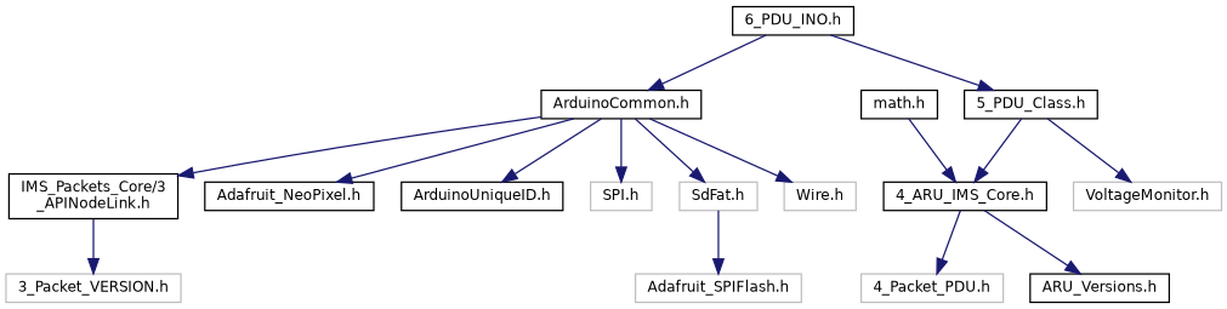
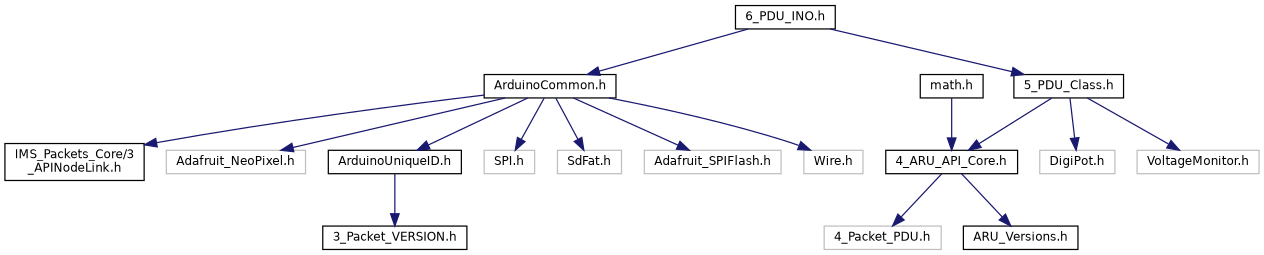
  digraph {
    node [color=grey75 fillcolor=white fontname=Helvetica fontsize=10 shape=record style=filled]
    edge [color=midnightblue fontname=Helvetica fontsize=10 labelfontname=Helvetica labelfontsize=10 style=solid]
    n1 [color=black height=0.2 label="6_PDU_INO.h" width=0.4]
    n2 [color=black height=0.2 label="ArduinoCommon.h" width=0.4]
    n3 [color=black height=0.2 label="5_PDU_Class.h" width=0.4]
    n4 [color=black height=0.2 label="IMS_Packets_Core/3\l_APINodeLink.h" width=0.4]
-   n5 [color=black height=0.2 label="Adafruit_NeoPixel.h" width=0.4]
+   n5 [height=0.2 label="Adafruit_NeoPixel.h" width=0.4]
    n6 [color=black height=0.2 label="ArduinoUniqueID.h" width=0.4]
    n7 [height=0.2 label="SPI.h" width=0.4]
    n8 [height=0.2 label="SdFat.h" width=0.4]
    n9 [height=0.2 label="Adafruit_SPIFlash.h" width=0.4]
    n10 [height=0.2 label="Wire.h" width=0.4]
-   n11 [color=black height=0.2 label="4_ARU_IMS_Core.h" width=0.4]
+   n11 [color=black height=0.2 label="4_ARU_API_Core.h" width=0.4]
+   n12 [height=0.2 label="DigiPot.h" width=0.4]
    n13 [height=0.2 label="VoltageMonitor.h" width=0.4]
-   n14 [height=0.2 label="3_Packet_VERSION.h" width=0.4]
+   n14 [color=black height=0.2 label="3_Packet_VERSION.h" width=0.4]
    n15 [height=0.2 label="4_Packet_PDU.h" width=0.4]
    n16 [color=black height=0.2 label="ARU_Versions.h" width=0.4]
    n17 [color=black height=0.2 label="math.h" width=0.4]
    n1 -> n2
    n1 -> n3
    n2 -> n4
    n2 -> n5
    n2 -> n6
    n2 -> n7
    n2 -> n8
-   n8 -> n9
+   n2 -> n9
    n2 -> n10
    n3 -> n11
+   n3 -> n12
    n3 -> n13
-   n4 -> n14
+   n6 -> n14
    n11 -> n15
    n11 -> n16
    n17 -> n11
  }
